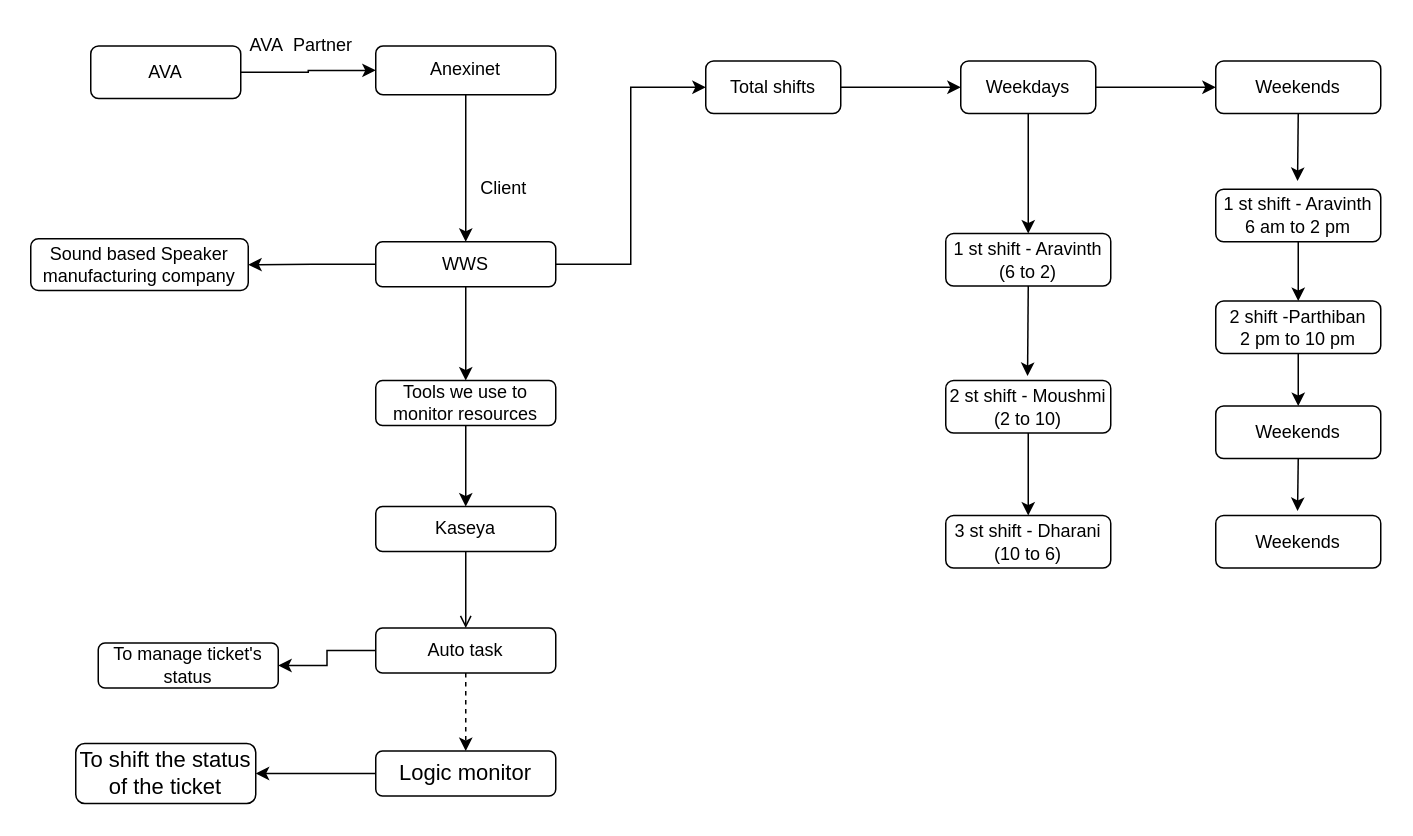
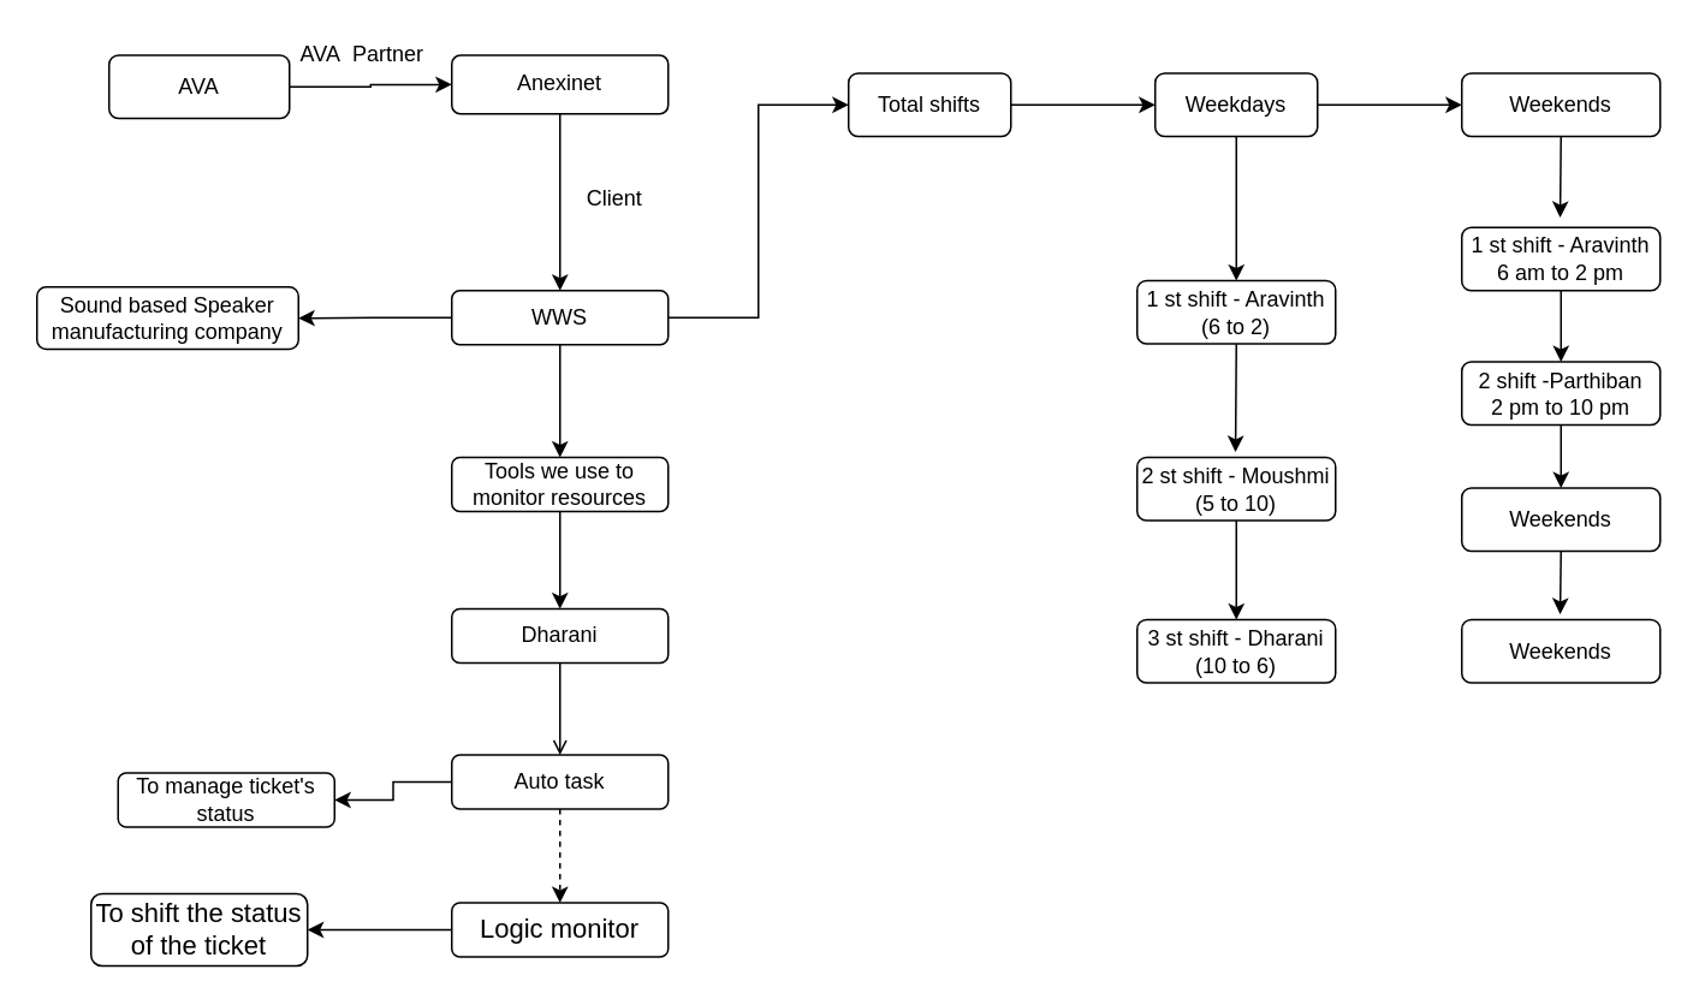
  <mxCell id="0" />
  <mxCell id="1" parent="0" />
  <mxCell id="2" value="" style="edgeStyle=orthogonalEdgeStyle;rounded=0;orthogonalLoop=1;jettySize=auto;html=1;" edge="1" parent="1" source="4" target="14"><mxGeometry relative="1" as="geometry" /></mxCell>
  <mxCell id="3" style="edgeStyle=orthogonalEdgeStyle;rounded=0;orthogonalLoop=1;jettySize=auto;html=1;exitX=0.5;exitY=1;exitDx=0;exitDy=0;entryX=0.5;entryY=0;entryDx=0;entryDy=0;" edge="1" parent="1" source="4" target="16"><mxGeometry relative="1" as="geometry" /></mxCell>
  <mxCell id="4" value="WWS" style="rounded=1;whiteSpace=wrap;html=1;" vertex="1" parent="1"><mxGeometry x="250" y="160.5" width="120" height="30" as="geometry" /></mxCell>
  <mxCell id="5" style="edgeStyle=orthogonalEdgeStyle;rounded=0;orthogonalLoop=1;jettySize=auto;html=1;exitX=1;exitY=0.5;exitDx=0;exitDy=0;entryX=0;entryY=0.5;entryDx=0;entryDy=0;" edge="1" parent="1" source="4" target="7"><mxGeometry relative="1" as="geometry" /></mxCell>
  <mxCell id="6" value="" style="edgeStyle=orthogonalEdgeStyle;rounded=0;orthogonalLoop=1;jettySize=auto;html=1;" edge="1" parent="1" source="7" target="28"><mxGeometry relative="1" as="geometry" /></mxCell>
  <mxCell id="7" value="Total shifts" style="whiteSpace=wrap;html=1;rounded=1;" vertex="1" parent="1"><mxGeometry x="470" y="40" width="90" height="35" as="geometry" /></mxCell>
  <mxCell id="8" style="edgeStyle=orthogonalEdgeStyle;rounded=0;orthogonalLoop=1;jettySize=auto;html=1;exitX=1;exitY=0.5;exitDx=0;exitDy=0;entryX=0;entryY=0.5;entryDx=0;entryDy=0;" edge="1" parent="1" source="9" target="11"><mxGeometry relative="1" as="geometry" /></mxCell>
  <mxCell id="9" value="AVA" style="whiteSpace=wrap;html=1;rounded=1;" vertex="1" parent="1"><mxGeometry x="60" y="30" width="100" height="35" as="geometry" /></mxCell>
  <mxCell id="10" style="edgeStyle=orthogonalEdgeStyle;rounded=0;orthogonalLoop=1;jettySize=auto;html=1;exitX=0.5;exitY=1;exitDx=0;exitDy=0;entryX=0.5;entryY=0;entryDx=0;entryDy=0;" edge="1" parent="1" source="11" target="4"><mxGeometry relative="1" as="geometry" /></mxCell>
  <mxCell id="11" value="Anexinet" style="whiteSpace=wrap;html=1;rounded=1;" vertex="1" parent="1"><mxGeometry x="250" y="30" width="120" height="32.5" as="geometry" /></mxCell>
  <mxCell id="12" value="AVA&amp;nbsp; Partner" style="text;html=1;align=center;verticalAlign=middle;resizable=0;points=[];autosize=1;strokeColor=none;fillColor=none;" vertex="1" parent="1"><mxGeometry x="160" y="20" width="80" height="20" as="geometry" /></mxCell>
- <mxCell id="13" value="Client" style="text;html=1;align=center;verticalAlign=middle;resizable=0;points=[];autosize=1;strokeColor=none;fillColor=none;" vertex="1" parent="1"><mxGeometry x="310" y="115" width="50" height="20" as="geometry" /></mxCell>
+ <mxCell id="13" value="Client" style="text;html=1;align=center;verticalAlign=middle;resizable=0;points=[];autosize=1;strokeColor=none;fillColor=none;" vertex="1" parent="1"><mxGeometry x="315" y="100" width="50" height="20" as="geometry" /></mxCell>
  <mxCell id="14" value="Sound based Speaker manufacturing company" style="whiteSpace=wrap;html=1;rounded=1;" vertex="1" parent="1"><mxGeometry x="20" y="158.5" width="145" height="34.5" as="geometry" /></mxCell>
  <mxCell id="15" style="edgeStyle=orthogonalEdgeStyle;rounded=0;orthogonalLoop=1;jettySize=auto;html=1;exitX=0.5;exitY=1;exitDx=0;exitDy=0;entryX=0.5;entryY=0;entryDx=0;entryDy=0;" edge="1" parent="1" source="16" target="21"><mxGeometry relative="1" as="geometry" /></mxCell>
  <mxCell id="16" value="Tools we use to monitor resources" style="rounded=1;whiteSpace=wrap;html=1;" vertex="1" parent="1"><mxGeometry x="250" y="253" width="120" height="30" as="geometry" /></mxCell>
  <mxCell id="17" style="edgeStyle=orthogonalEdgeStyle;rounded=0;orthogonalLoop=1;jettySize=auto;html=1;exitX=0.5;exitY=1;exitDx=0;exitDy=0;entryX=0.5;entryY=0;entryDx=0;entryDy=0;dashed=1;" edge="1" parent="1" source="19" target="23"><mxGeometry relative="1" as="geometry" /></mxCell>
  <mxCell id="18" value="" style="edgeStyle=orthogonalEdgeStyle;rounded=0;orthogonalLoop=1;jettySize=auto;html=1;" edge="1" parent="1" source="19" target="25"><mxGeometry relative="1" as="geometry" /></mxCell>
  <mxCell id="19" value="Auto task" style="rounded=1;whiteSpace=wrap;html=1;" vertex="1" parent="1"><mxGeometry x="250" y="418" width="120" height="30" as="geometry" /></mxCell>
  <mxCell id="20" style="edgeStyle=orthogonalEdgeStyle;rounded=0;orthogonalLoop=1;jettySize=auto;html=1;exitX=0.5;exitY=1;exitDx=0;exitDy=0;entryX=0.5;entryY=0;entryDx=0;entryDy=0;endArrow=open;" edge="1" parent="1" source="21" target="19"><mxGeometry relative="1" as="geometry" /></mxCell>
- <mxCell id="21" value="Kaseya" style="rounded=1;whiteSpace=wrap;html=1;" vertex="1" parent="1"><mxGeometry x="250" y="337" width="120" height="30" as="geometry" /></mxCell>
+ <mxCell id="21" value="Dharani" style="rounded=1;whiteSpace=wrap;html=1;" vertex="1" parent="1"><mxGeometry x="250" y="337" width="120" height="30" as="geometry" /></mxCell>
  <mxCell id="22" value="" style="edgeStyle=orthogonalEdgeStyle;rounded=0;orthogonalLoop=1;jettySize=auto;html=1;" edge="1" parent="1" source="23" target="24"><mxGeometry relative="1" as="geometry" /></mxCell>
  <mxCell id="23" value="&lt;span style=&quot;font-family: &amp;#34;calibri&amp;#34; , sans-serif ; font-size: 14.667px ; text-align: left ; background-color: rgb(255 , 255 , 255)&quot;&gt;Logic monitor&lt;/span&gt;" style="rounded=1;whiteSpace=wrap;html=1;" vertex="1" parent="1"><mxGeometry x="250" y="500" width="120" height="30" as="geometry" /></mxCell>
  <mxCell id="24" value="&lt;span style=&quot;font-family: &amp;#34;calibri&amp;#34; , sans-serif ; font-size: 14.667px ; text-align: left ; background-color: rgb(255 , 255 , 255)&quot;&gt;To shift the status of the ticket&lt;/span&gt;" style="rounded=1;whiteSpace=wrap;html=1;" vertex="1" parent="1"><mxGeometry x="50" y="495" width="120" height="40" as="geometry" /></mxCell>
  <mxCell id="25" value="To manage ticket's status" style="rounded=1;whiteSpace=wrap;html=1;" vertex="1" parent="1"><mxGeometry x="65" y="428" width="120" height="30" as="geometry" /></mxCell>
  <mxCell id="26" value="" style="edgeStyle=orthogonalEdgeStyle;rounded=0;orthogonalLoop=1;jettySize=auto;html=1;" edge="1" parent="1" source="28" target="30"><mxGeometry relative="1" as="geometry" /></mxCell>
  <mxCell id="27" value="" style="edgeStyle=orthogonalEdgeStyle;rounded=0;orthogonalLoop=1;jettySize=auto;html=1;" edge="1" parent="1" source="28" target="32"><mxGeometry relative="1" as="geometry" /></mxCell>
  <mxCell id="28" value="Weekdays" style="whiteSpace=wrap;html=1;rounded=1;" vertex="1" parent="1"><mxGeometry x="640" y="40" width="90" height="35" as="geometry" /></mxCell>
  <mxCell id="29" style="edgeStyle=orthogonalEdgeStyle;rounded=0;orthogonalLoop=1;jettySize=auto;html=1;exitX=0.5;exitY=1;exitDx=0;exitDy=0;" edge="1" parent="1" source="30"><mxGeometry relative="1" as="geometry"><mxPoint x="864.538" y="120" as="targetPoint" /></mxGeometry></mxCell>
  <mxCell id="30" value="Weekends" style="whiteSpace=wrap;html=1;rounded=1;" vertex="1" parent="1"><mxGeometry x="810" y="40" width="110" height="35" as="geometry" /></mxCell>
  <mxCell id="31" style="edgeStyle=orthogonalEdgeStyle;rounded=0;orthogonalLoop=1;jettySize=auto;html=1;exitX=0.5;exitY=1;exitDx=0;exitDy=0;" edge="1" parent="1" source="32"><mxGeometry relative="1" as="geometry"><mxPoint x="684.538" y="250" as="targetPoint" /></mxGeometry></mxCell>
  <mxCell id="32" value="1 st shift - Aravinth&lt;br&gt;(6 to 2)" style="whiteSpace=wrap;html=1;rounded=1;" vertex="1" parent="1"><mxGeometry x="630" y="155" width="110" height="35" as="geometry" /></mxCell>
  <mxCell id="33" style="edgeStyle=orthogonalEdgeStyle;rounded=0;orthogonalLoop=1;jettySize=auto;html=1;exitX=0.5;exitY=1;exitDx=0;exitDy=0;entryX=0.5;entryY=0;entryDx=0;entryDy=0;" edge="1" parent="1" source="34" target="35"><mxGeometry relative="1" as="geometry" /></mxCell>
- <mxCell id="34" value="2 st shift - Moushmi&lt;br&gt;(2 to 10)" style="whiteSpace=wrap;html=1;rounded=1;" vertex="1" parent="1"><mxGeometry x="630" y="253" width="110" height="35" as="geometry" /></mxCell>
+ <mxCell id="34" value="2 st shift - Moushmi&lt;br&gt;(5 to 10)" style="whiteSpace=wrap;html=1;rounded=1;" vertex="1" parent="1"><mxGeometry x="630" y="253" width="110" height="35" as="geometry" /></mxCell>
  <mxCell id="35" value="3 st shift - Dharani&lt;br&gt;(10 to 6)" style="whiteSpace=wrap;html=1;rounded=1;" vertex="1" parent="1"><mxGeometry x="630" y="343" width="110" height="35" as="geometry" /></mxCell>
  <mxCell id="36" style="edgeStyle=orthogonalEdgeStyle;rounded=0;orthogonalLoop=1;jettySize=auto;html=1;exitX=0.5;exitY=1;exitDx=0;exitDy=0;entryX=0.5;entryY=0;entryDx=0;entryDy=0;" edge="1" parent="1" source="37" target="39"><mxGeometry relative="1" as="geometry" /></mxCell>
  <mxCell id="37" value="1 st shift - Aravinth&lt;br&gt;6 am to 2 pm" style="whiteSpace=wrap;html=1;rounded=1;" vertex="1" parent="1"><mxGeometry x="810" y="125.5" width="110" height="35" as="geometry" /></mxCell>
  <mxCell id="38" style="edgeStyle=orthogonalEdgeStyle;rounded=0;orthogonalLoop=1;jettySize=auto;html=1;exitX=0.5;exitY=1;exitDx=0;exitDy=0;entryX=0.5;entryY=0;entryDx=0;entryDy=0;" edge="1" parent="1" source="39" target="41"><mxGeometry relative="1" as="geometry" /></mxCell>
  <mxCell id="39" value="2 shift -Parthiban&lt;br&gt;2 pm to 10 pm" style="whiteSpace=wrap;html=1;rounded=1;" vertex="1" parent="1"><mxGeometry x="810" y="200" width="110" height="35" as="geometry" /></mxCell>
  <mxCell id="40" style="edgeStyle=orthogonalEdgeStyle;rounded=0;orthogonalLoop=1;jettySize=auto;html=1;exitX=0.5;exitY=1;exitDx=0;exitDy=0;" edge="1" parent="1" source="41"><mxGeometry relative="1" as="geometry"><mxPoint x="864.538" y="340" as="targetPoint" /></mxGeometry></mxCell>
  <mxCell id="41" value="Weekends" style="whiteSpace=wrap;html=1;rounded=1;" vertex="1" parent="1"><mxGeometry x="810" y="270" width="110" height="35" as="geometry" /></mxCell>
  <mxCell id="42" value="Weekends" style="whiteSpace=wrap;html=1;rounded=1;" vertex="1" parent="1"><mxGeometry x="810" y="343" width="110" height="35" as="geometry" /></mxCell>
